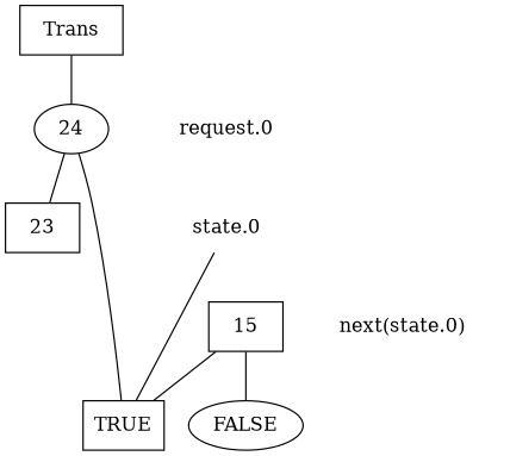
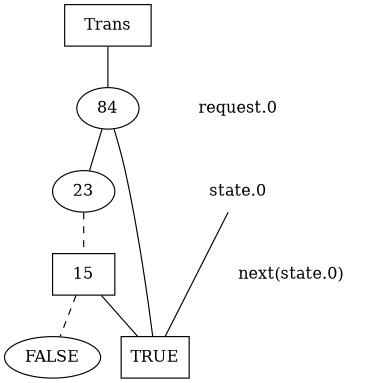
  digraph {
    node [shape=plaintext]
    edge [dir=none]
    "CONST NODES" [style=invis]
    " request.0 "
    " state.0 "
    " next(state.0) "
    "  Trans  " [shape=box]
-   24 [shape=""]
-   23 [shape=box]
+   24 [label=84 shape=""]
+   23 [shape=""]
    15 [shape=box]
    n9 [label=FALSE shape=ellipse]
    n10 [label=TRUE shape=box]
    subgraph sub_1 {
      "CONST NODES"
      " request.0 "
      " state.0 "
      " next(state.0) "
    }
    subgraph sub_2 {
      rank=same
      "  Trans  "
    }
    subgraph sub_3 {
      rank=same
      " request.0 "
      24
    }
    subgraph sub_4 {
      rank=same
      " state.0 "
      23
    }
    subgraph sub_5 {
      rank=same
      " next(state.0) "
      15
    }
    subgraph sub_6 {
      rank=same
      "CONST NODES"
      subgraph sub_7 {
        rank=same
        n9
        n10
      }
    }
    " request.0 " -> " state.0 " [style=invis]
    " state.0 " -> " next(state.0) " [style=invis]
    " state.0 " -> n10
    " next(state.0) " -> "CONST NODES" [style=invis]
    "  Trans  " -> 24 [style=solid]
    24 -> 23 [style=solid]
    24 -> n10
-   15 -> n9 [style=solid]
+   23 -> 15 [style=dashed]
+   15 -> n9 [style=dashed]
    15 -> n10
  }
